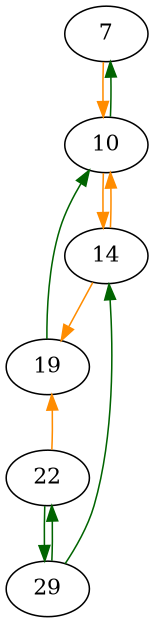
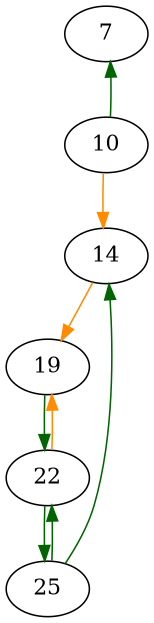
  digraph {
    nodesep=0.1
    node [fixedsize=false]
    edge [color=darkorange]
    n1 [label=7]
    n2 [label=10]
    n3 [label=14]
    n4 [label=19]
    n5 [label=22]
-   n6 [label=29]
-   n1 -> n2
+   n6 [label=25]
    n2 -> n1 [color=darkgreen]
    n2 -> n3
-   n3 -> n2
    n3 -> n4
-   n4 -> n2 [color=darkgreen]
+   n4 -> n5 [color=darkgreen]
    n5 -> n4
    n5 -> n6 [color=darkgreen]
    n6 -> n3 [color=darkgreen]
    n6 -> n5 [color=darkgreen]
  }
